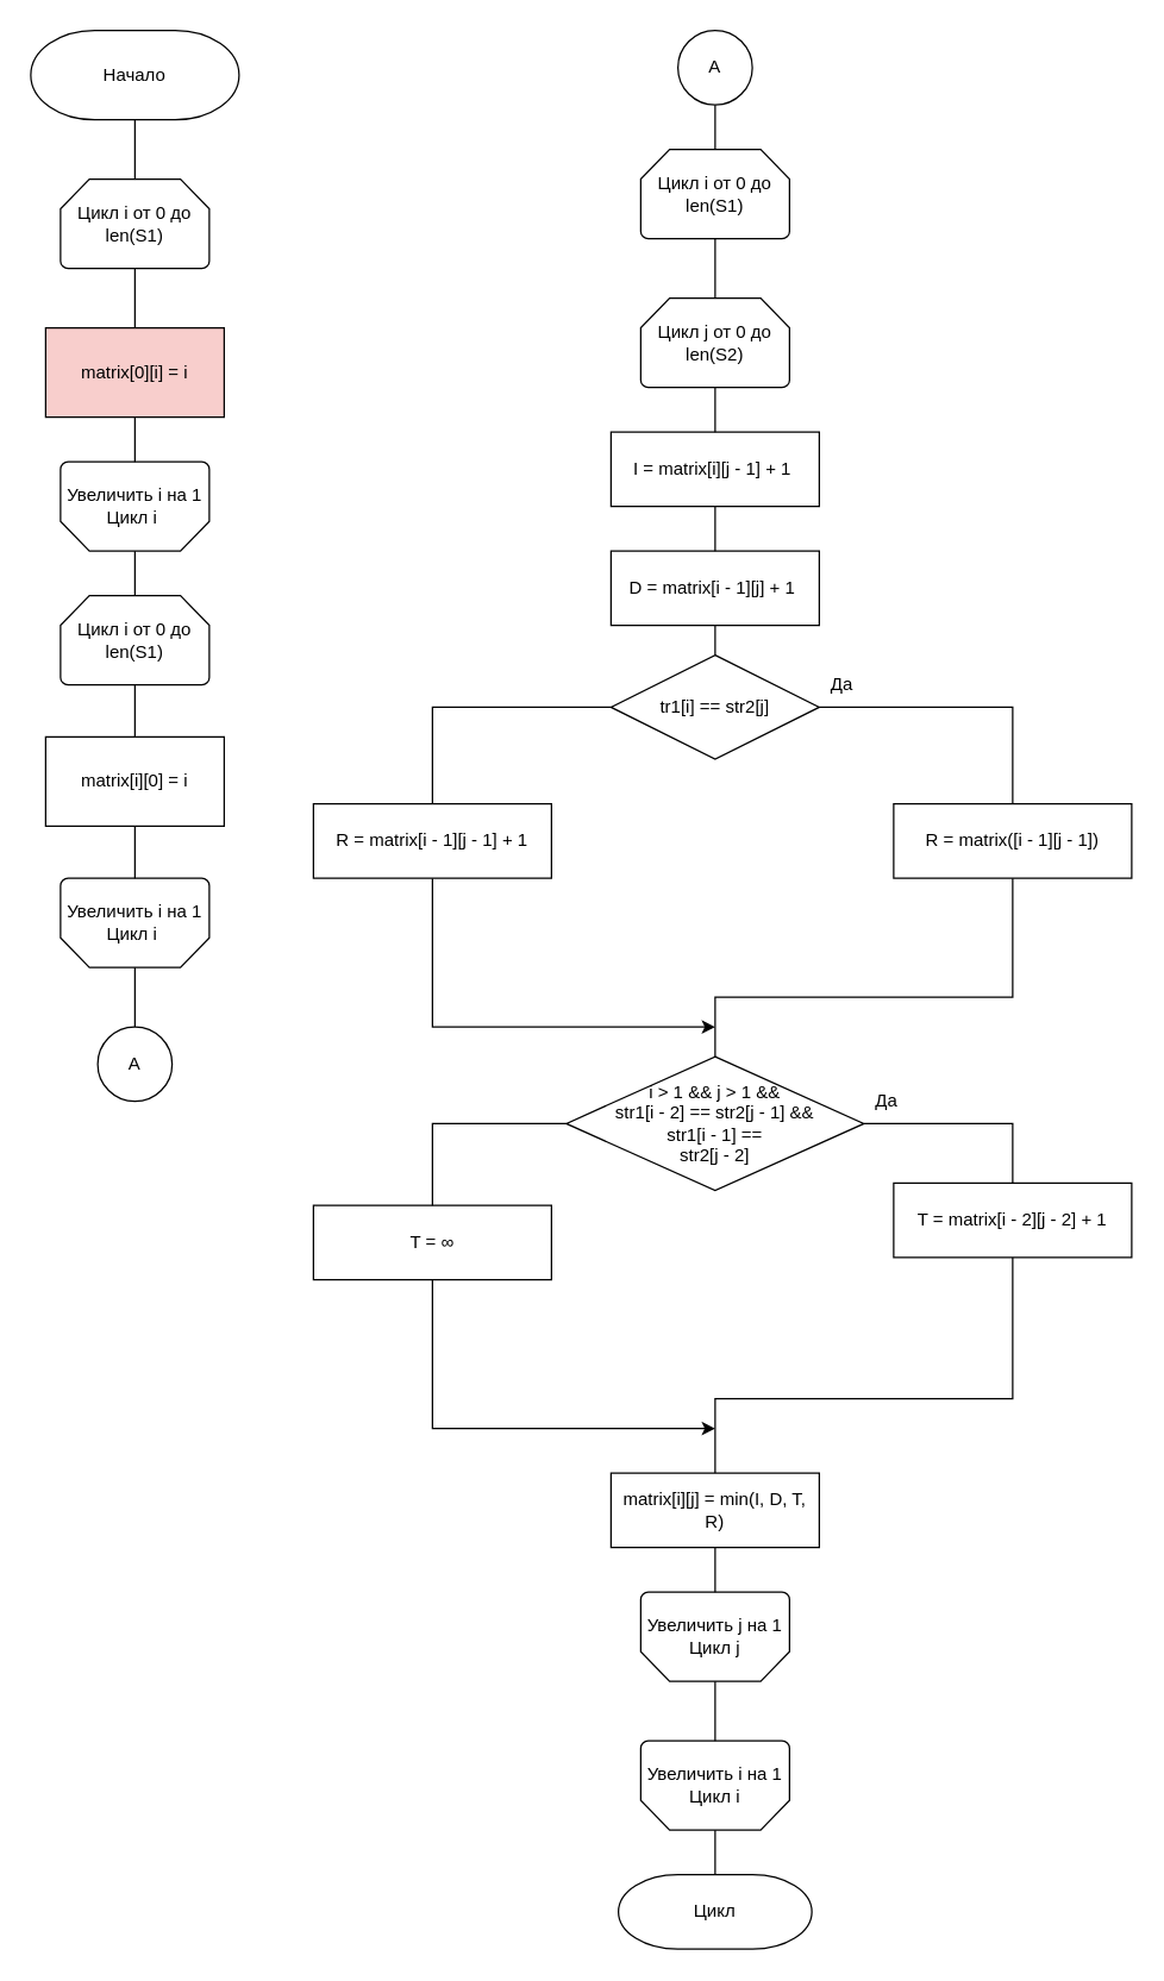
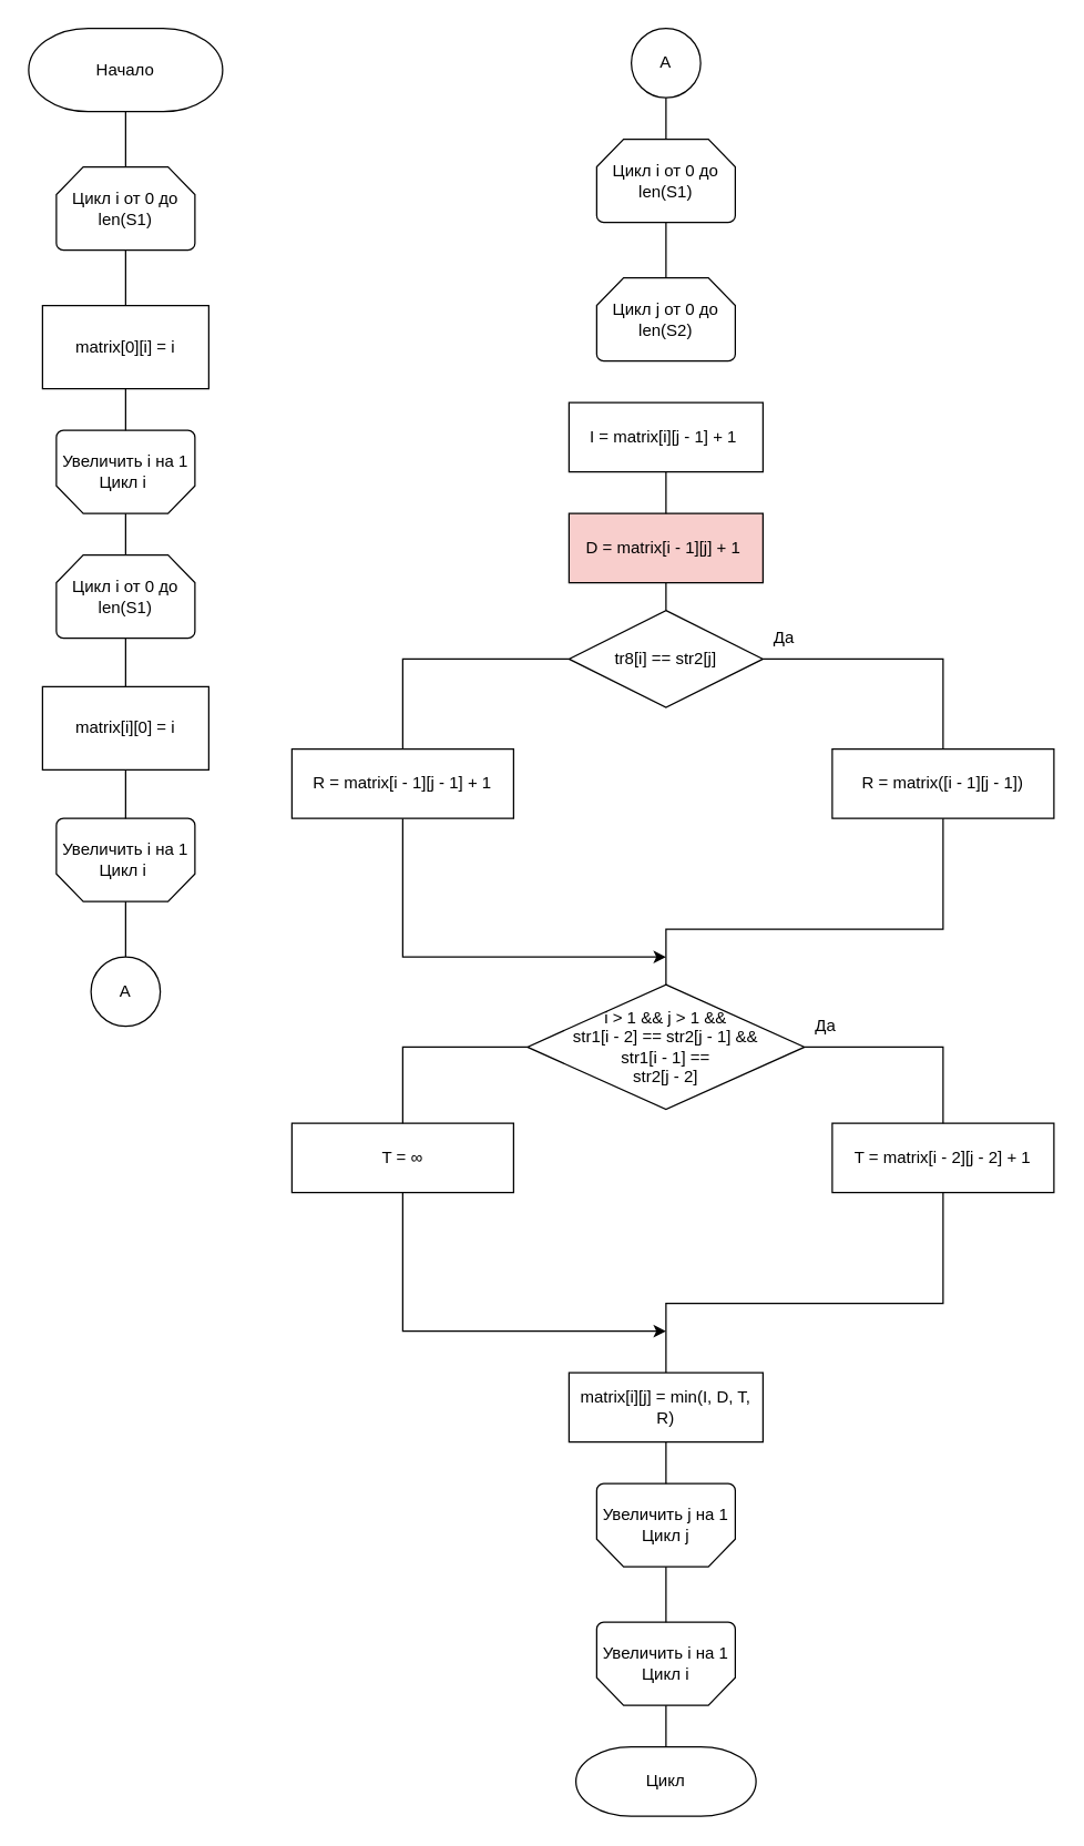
  <mxCell id="0" />
  <mxCell id="1" parent="0" />
  <mxCell id="2" value="Начало" style="strokeWidth=1;html=1;shape=mxgraph.flowchart.terminator;whiteSpace=wrap;" parent="1" vertex="1"><mxGeometry x="20" y="20" width="140" height="60" as="geometry" /></mxCell>
  <mxCell id="3" value="" style="endArrow=none;html=1;exitX=0.5;exitY=0;exitDx=0;exitDy=0;exitPerimeter=0;entryX=0.5;entryY=1;entryDx=0;entryDy=0;entryPerimeter=0;" parent="1" target="2" edge="1"><mxGeometry width="50" height="50" relative="1" as="geometry"><mxPoint x="90" y="120" as="sourcePoint" /><mxPoint x="120" y="80" as="targetPoint" /></mxGeometry></mxCell>
  <mxCell id="4" value="Цикл i от 0 до len(S1)" style="strokeWidth=1;html=1;shape=mxgraph.flowchart.loop_limit;whiteSpace=wrap;" parent="1" vertex="1"><mxGeometry x="40" y="120" width="100" height="60" as="geometry" /></mxCell>
- <mxCell id="5" value="matrix[0][i] = i" style="whiteSpace=wrap;html=1;fillColor=#f8cecc;" parent="1" vertex="1"><mxGeometry x="30" y="220" width="120" height="60" as="geometry" /></mxCell>
+ <mxCell id="5" value="matrix[0][i] = i" style="whiteSpace=wrap;html=1;" parent="1" vertex="1"><mxGeometry x="30" y="220" width="120" height="60" as="geometry" /></mxCell>
  <mxCell id="6" value="" style="endArrow=none;html=1;exitX=0.5;exitY=0;exitDx=0;exitDy=0;entryX=0.5;entryY=1;entryDx=0;entryDy=0;entryPerimeter=0;" parent="1" source="5" target="4" edge="1"><mxGeometry width="50" height="50" relative="1" as="geometry"><mxPoint x="70" y="220" as="sourcePoint" /><mxPoint x="120" y="170" as="targetPoint" /></mxGeometry></mxCell>
  <mxCell id="7" value="Увеличить i на 1&lt;br/&gt;Цикл i&amp;nbsp;" style="strokeWidth=1;html=1;shape=mxgraph.flowchart.loop_limit;whiteSpace=wrap;direction=west;" parent="1" vertex="1"><mxGeometry x="40" y="310" width="100" height="60" as="geometry" /></mxCell>
  <mxCell id="8" value="" style="endArrow=none;html=1;" parent="1" source="7" edge="1"><mxGeometry width="50" height="50" relative="1" as="geometry"><mxPoint x="90" y="289.289" as="sourcePoint" /><mxPoint x="90" y="280" as="targetPoint" /><Array as="points"><mxPoint x="90" y="300" /></Array></mxGeometry></mxCell>
  <mxCell id="9" value="Цикл i от 0 до len(S1)" style="strokeWidth=1;html=1;shape=mxgraph.flowchart.loop_limit;whiteSpace=wrap;" parent="1" vertex="1"><mxGeometry x="40" y="400" width="100" height="60" as="geometry" /></mxCell>
  <mxCell id="10" value="matrix[i][0] = i" style="whiteSpace=wrap;html=1;" parent="1" vertex="1"><mxGeometry x="30" y="495" width="120" height="60" as="geometry" /></mxCell>
  <mxCell id="11" value="Увеличить i на 1&lt;br/&gt;Цикл i&amp;nbsp;" style="strokeWidth=1;html=1;shape=mxgraph.flowchart.loop_limit;whiteSpace=wrap;direction=west;" parent="1" vertex="1"><mxGeometry x="40" y="590" width="100" height="60" as="geometry" /></mxCell>
  <mxCell id="12" value="" style="endArrow=none;html=1;entryX=0.5;entryY=0;entryDx=0;entryDy=0;entryPerimeter=0;" parent="1" target="7" edge="1"><mxGeometry width="50" height="50" relative="1" as="geometry"><mxPoint x="90" y="400" as="sourcePoint" /><mxPoint x="120" y="370" as="targetPoint" /></mxGeometry></mxCell>
  <mxCell id="13" value="" style="endArrow=none;html=1;entryX=0.5;entryY=1;entryDx=0;entryDy=0;entryPerimeter=0;exitX=0.5;exitY=0;exitDx=0;exitDy=0;" parent="1" source="10" target="9" edge="1"><mxGeometry width="50" height="50" relative="1" as="geometry"><mxPoint x="100" y="410" as="sourcePoint" /><mxPoint x="100" y="380" as="targetPoint" /></mxGeometry></mxCell>
  <mxCell id="14" value="" style="endArrow=none;html=1;entryX=0.5;entryY=1;entryDx=0;entryDy=0;exitX=0.5;exitY=1;exitDx=0;exitDy=0;exitPerimeter=0;" parent="1" source="11" target="10" edge="1"><mxGeometry width="50" height="50" relative="1" as="geometry"><mxPoint x="110" y="420" as="sourcePoint" /><mxPoint x="110" y="390" as="targetPoint" /></mxGeometry></mxCell>
  <mxCell id="15" value="" style="endArrow=none;html=1;entryX=0.5;entryY=0;entryDx=0;entryDy=0;entryPerimeter=0;" parent="1" target="11" edge="1"><mxGeometry width="50" height="50" relative="1" as="geometry"><mxPoint x="90" y="690" as="sourcePoint" /><mxPoint x="120" y="400" as="targetPoint" /></mxGeometry></mxCell>
  <mxCell id="16" value="A" style="ellipse;whiteSpace=wrap;html=1;aspect=fixed;" parent="1" vertex="1"><mxGeometry x="65" y="690" width="50" height="50" as="geometry" /></mxCell>
  <mxCell id="17" value="A" style="ellipse;whiteSpace=wrap;html=1;aspect=fixed;" parent="1" vertex="1"><mxGeometry x="455" y="20" width="50" height="50" as="geometry" /></mxCell>
  <mxCell id="18" value="Цикл i от 0 до len(S1)" style="strokeWidth=1;html=1;shape=mxgraph.flowchart.loop_limit;whiteSpace=wrap;" parent="1" vertex="1"><mxGeometry x="430" y="100" width="100" height="60" as="geometry" /></mxCell>
  <mxCell id="19" value="Цикл j от 0 до len(S2)" style="strokeWidth=1;html=1;shape=mxgraph.flowchart.loop_limit;whiteSpace=wrap;" parent="1" vertex="1"><mxGeometry x="430" y="200" width="100" height="60" as="geometry" /></mxCell>
  <mxCell id="20" value="I = matrix[i][j - 1] + 1&amp;nbsp;" style="whiteSpace=wrap;html=1;" parent="1" vertex="1"><mxGeometry x="410" y="290" width="140" height="50" as="geometry" /></mxCell>
- <mxCell id="21" value="D = matrix[i - 1][j] + 1&amp;nbsp;" style="whiteSpace=wrap;html=1;" parent="1" vertex="1"><mxGeometry x="410" y="370" width="140" height="50" as="geometry" /></mxCell>
- <mxCell id="22" value="tr1[i] == str2[j]" style="rhombus;whiteSpace=wrap;html=1;" parent="1" vertex="1"><mxGeometry x="410" y="440" width="140" height="70" as="geometry" /></mxCell>
+ <mxCell id="21" value="D = matrix[i - 1][j] + 1&amp;nbsp;" style="whiteSpace=wrap;html=1;fillColor=#f8cecc;" parent="1" vertex="1"><mxGeometry x="410" y="370" width="140" height="50" as="geometry" /></mxCell>
+ <mxCell id="22" value="tr8[i] == str2[j]" style="rhombus;whiteSpace=wrap;html=1;" parent="1" vertex="1"><mxGeometry x="410" y="440" width="140" height="70" as="geometry" /></mxCell>
  <mxCell id="23" value="R = matrix([i - 1][j - 1])" style="whiteSpace=wrap;html=1;" parent="1" vertex="1"><mxGeometry x="600" y="540" width="160" height="50" as="geometry" /></mxCell>
  <mxCell id="24" style="edgeStyle=orthogonalEdgeStyle;rounded=0;orthogonalLoop=1;jettySize=auto;html=1;" parent="1" source="25" edge="1"><mxGeometry relative="1" as="geometry"><mxPoint x="480" y="690" as="targetPoint" /><Array as="points"><mxPoint x="290" y="690" /><mxPoint x="440" y="690" /></Array></mxGeometry></mxCell>
  <mxCell id="25" value="R = matrix[i - 1][j - 1] + 1" style="whiteSpace=wrap;html=1;" parent="1" vertex="1"><mxGeometry x="210" y="540" width="160" height="50" as="geometry" /></mxCell>
  <mxCell id="26" value="Да" style="text;html=1;align=center;verticalAlign=middle;resizable=0;points=[];autosize=1;" parent="1" vertex="1"><mxGeometry x="550" y="450" width="30" height="20" as="geometry" /></mxCell>
  <mxCell id="27" value="" style="endArrow=none;html=1;exitX=0.5;exitY=0;exitDx=0;exitDy=0;entryX=0;entryY=0.5;entryDx=0;entryDy=0;rounded=0;" parent="1" source="25" target="22" edge="1"><mxGeometry width="50" height="50" relative="1" as="geometry"><mxPoint x="680" y="620" as="sourcePoint" /><mxPoint x="730" y="570" as="targetPoint" /><Array as="points"><mxPoint x="290" y="475" /></Array></mxGeometry></mxCell>
  <mxCell id="28" value="" style="endArrow=none;html=1;exitX=0.5;exitY=0;exitDx=0;exitDy=0;entryX=1;entryY=0.5;entryDx=0;entryDy=0;rounded=0;" parent="1" source="23" target="22" edge="1"><mxGeometry width="50" height="50" relative="1" as="geometry"><mxPoint x="650" y="600" as="sourcePoint" /><mxPoint x="700" y="550" as="targetPoint" /><Array as="points"><mxPoint x="680" y="475" /></Array></mxGeometry></mxCell>
  <mxCell id="29" style="edgeStyle=none;rounded=0;orthogonalLoop=1;jettySize=auto;html=1;entryX=0.5;entryY=1;entryDx=0;entryDy=0;" parent="1" source="25" target="25" edge="1"><mxGeometry relative="1" as="geometry" /></mxCell>
  <mxCell id="30" value="" style="endArrow=none;html=1;entryX=0.5;entryY=1;entryDx=0;entryDy=0;exitX=0.5;exitY=0;exitDx=0;exitDy=0;rounded=0;" parent="1" target="23" edge="1"><mxGeometry width="50" height="50" relative="1" as="geometry"><mxPoint x="480" y="710" as="sourcePoint" /><mxPoint x="690" y="630" as="targetPoint" /><Array as="points"><mxPoint x="480" y="670" /><mxPoint x="680" y="670" /></Array></mxGeometry></mxCell>
  <mxCell id="31" value="" style="endArrow=none;html=1;entryX=0.5;entryY=1;entryDx=0;entryDy=0;" parent="1" target="17" edge="1"><mxGeometry width="50" height="50" relative="1" as="geometry"><mxPoint x="480" y="100" as="sourcePoint" /><mxPoint x="510" y="70" as="targetPoint" /></mxGeometry></mxCell>
  <mxCell id="32" value="" style="endArrow=none;html=1;entryX=0.5;entryY=1;entryDx=0;entryDy=0;exitX=0.5;exitY=0;exitDx=0;exitDy=0;exitPerimeter=0;entryPerimeter=0;" parent="1" source="19" target="18" edge="1"><mxGeometry width="50" height="50" relative="1" as="geometry"><mxPoint x="500" y="120" as="sourcePoint" /><mxPoint x="500" y="90" as="targetPoint" /></mxGeometry></mxCell>
- <mxCell id="33" value="" style="endArrow=none;html=1;exitX=0.5;exitY=0;exitDx=0;exitDy=0;" parent="1" source="20" target="19" edge="1"><mxGeometry width="50" height="50" relative="1" as="geometry"><mxPoint x="510" y="130" as="sourcePoint" /><mxPoint x="510" y="100" as="targetPoint" /></mxGeometry></mxCell>
  <mxCell id="34" value="" style="endArrow=none;html=1;entryX=0.5;entryY=1;entryDx=0;entryDy=0;exitX=0.5;exitY=0;exitDx=0;exitDy=0;" parent="1" source="21" target="20" edge="1"><mxGeometry width="50" height="50" relative="1" as="geometry"><mxPoint x="520" y="140" as="sourcePoint" /><mxPoint x="520" y="110" as="targetPoint" /></mxGeometry></mxCell>
  <mxCell id="35" value="" style="endArrow=none;html=1;exitX=0.5;exitY=0;exitDx=0;exitDy=0;" parent="1" source="22" edge="1"><mxGeometry width="50" height="50" relative="1" as="geometry"><mxPoint x="530" y="150" as="sourcePoint" /><mxPoint x="480" y="420" as="targetPoint" /></mxGeometry></mxCell>
  <mxCell id="36" value="Увеличить j на 1&lt;br/&gt;Цикл j&lt;br/&gt;" style="strokeWidth=1;html=1;shape=mxgraph.flowchart.loop_limit;whiteSpace=wrap;direction=west;" parent="1" vertex="1"><mxGeometry x="430" y="1070" width="100" height="60" as="geometry" /></mxCell>
  <mxCell id="37" value="Увеличить i на 1&lt;br/&gt;Цикл i&lt;br/&gt;" style="strokeWidth=1;html=1;shape=mxgraph.flowchart.loop_limit;whiteSpace=wrap;direction=west;" parent="1" vertex="1"><mxGeometry x="430" y="1170" width="100" height="60" as="geometry" /></mxCell>
  <mxCell id="38" value="Цикл" style="strokeWidth=1;html=1;shape=mxgraph.flowchart.terminator;whiteSpace=wrap;" parent="1" vertex="1"><mxGeometry x="415" y="1260" width="130" height="50" as="geometry" /></mxCell>
  <mxCell id="39" value="" style="endArrow=none;html=1;exitX=0.5;exitY=1;exitDx=0;exitDy=0;exitPerimeter=0;entryX=0.5;entryY=0;entryDx=0;entryDy=0;entryPerimeter=0;" parent="1" source="37" target="36" edge="1"><mxGeometry width="50" height="50" relative="1" as="geometry"><mxPoint x="460" y="1180" as="sourcePoint" /><mxPoint x="510" y="1130" as="targetPoint" /></mxGeometry></mxCell>
  <mxCell id="40" value="" style="endArrow=none;html=1;exitX=0.5;exitY=0;exitDx=0;exitDy=0;exitPerimeter=0;entryX=0.5;entryY=0;entryDx=0;entryDy=0;entryPerimeter=0;" parent="1" source="38" target="37" edge="1"><mxGeometry width="50" height="50" relative="1" as="geometry"><mxPoint x="490" y="1180" as="sourcePoint" /><mxPoint x="490" y="1140" as="targetPoint" /></mxGeometry></mxCell>
  <mxCell id="41" value="i &amp;gt; 1 &amp;amp;&amp;amp; j &amp;gt; 1 &amp;amp;&amp;amp;&lt;br/&gt;str1[i - 2] == str2[j - 1] &amp;amp;&amp;amp;&lt;br/&gt;str1[i - 1] ==&lt;br/&gt;str2[j - 2]&lt;br/&gt;" style="rhombus;whiteSpace=wrap;html=1;" parent="1" vertex="1"><mxGeometry x="380" y="710" width="200" height="90" as="geometry" /></mxCell>
- <mxCell id="42" value="T = matrix[i - 2][j - 2] + 1" style="whiteSpace=wrap;html=1;" parent="1" vertex="1"><mxGeometry x="600" y="795" width="160" height="50" as="geometry" /></mxCell>
+ <mxCell id="42" value="T = matrix[i - 2][j - 2] + 1" style="whiteSpace=wrap;html=1;" parent="1" vertex="1"><mxGeometry x="600" y="810" width="160" height="50" as="geometry" /></mxCell>
  <mxCell id="43" style="edgeStyle=orthogonalEdgeStyle;rounded=0;orthogonalLoop=1;jettySize=auto;html=1;" parent="1" source="44" edge="1"><mxGeometry relative="1" as="geometry"><mxPoint x="480" y="960" as="targetPoint" /><Array as="points"><mxPoint x="290" y="960" /></Array></mxGeometry></mxCell>
  <mxCell id="44" value="T = ∞ " style="whiteSpace=wrap;html=1;" parent="1" vertex="1"><mxGeometry x="210" y="810" width="160" height="50" as="geometry" /></mxCell>
  <mxCell id="45" value="Да" style="text;html=1;align=center;verticalAlign=middle;resizable=0;points=[];autosize=1;" parent="1" vertex="1"><mxGeometry x="580" y="730" width="30" height="20" as="geometry" /></mxCell>
  <mxCell id="46" value="" style="endArrow=none;html=1;exitX=0.5;exitY=0;exitDx=0;exitDy=0;entryX=0;entryY=0.5;entryDx=0;entryDy=0;rounded=0;" parent="1" source="44" target="41" edge="1"><mxGeometry width="50" height="50" relative="1" as="geometry"><mxPoint x="680" y="890" as="sourcePoint" /><mxPoint x="730" y="840" as="targetPoint" /><Array as="points"><mxPoint x="290" y="755" /></Array></mxGeometry></mxCell>
  <mxCell id="47" value="" style="endArrow=none;html=1;exitX=0.5;exitY=0;exitDx=0;exitDy=0;entryX=1;entryY=0.5;entryDx=0;entryDy=0;rounded=0;" parent="1" source="42" target="41" edge="1"><mxGeometry width="50" height="50" relative="1" as="geometry"><mxPoint x="650" y="870" as="sourcePoint" /><mxPoint x="700" y="820" as="targetPoint" /><Array as="points"><mxPoint x="680" y="755" /></Array></mxGeometry></mxCell>
  <mxCell id="48" style="edgeStyle=none;rounded=0;orthogonalLoop=1;jettySize=auto;html=1;entryX=0.5;entryY=1;entryDx=0;entryDy=0;" parent="1" source="44" target="44" edge="1"><mxGeometry relative="1" as="geometry" /></mxCell>
  <mxCell id="49" value="" style="endArrow=none;html=1;entryX=0.5;entryY=1;entryDx=0;entryDy=0;exitX=0.5;exitY=0;exitDx=0;exitDy=0;rounded=0;" parent="1" target="42" edge="1" source="50"><mxGeometry width="50" height="50" relative="1" as="geometry"><mxPoint x="480" y="980" as="sourcePoint" /><mxPoint x="690" y="900" as="targetPoint" /><Array as="points"><mxPoint x="480" y="940" /><mxPoint x="680" y="940" /></Array></mxGeometry></mxCell>
  <mxCell id="50" value="matrix[i][j] = min(I, D, T, R)" style="whiteSpace=wrap;html=1;" parent="1" vertex="1"><mxGeometry x="410" y="990" width="140" height="50" as="geometry" /></mxCell>
  <mxCell id="51" value="" style="endArrow=none;html=1;" parent="1" source="36" edge="1"><mxGeometry width="50" height="50" relative="1" as="geometry"><mxPoint x="480" y="1049.289" as="sourcePoint" /><mxPoint x="480" y="1040" as="targetPoint" /></mxGeometry></mxCell>
